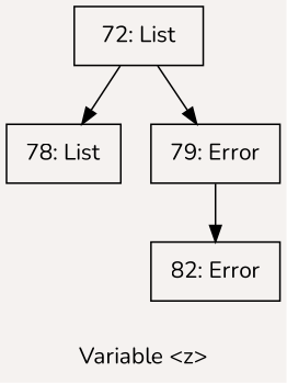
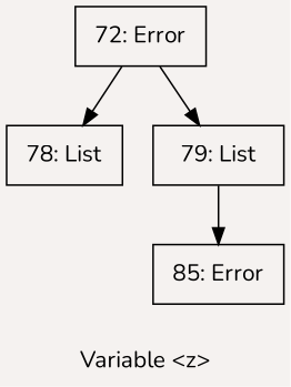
  digraph {
    bgcolor="#f5f2f0"
    fontname=Nunito
    label="Variable <z>"
    node [fontname=Nunito shape=box]
    edge [fontname=Nunito]
-   n1 [label="72: List"]
+   n1 [label=" 72: Error "]
    n2 [label=" 78: List "]
-   n3 [label=" 79: Error "]
-   n4 [label="82: Error"]
+   n3 [label="79: List"]
+   n4 [label=" 85: Error "]
    n1 -> n2
    n1 -> n3
    n3 -> n4
  }
